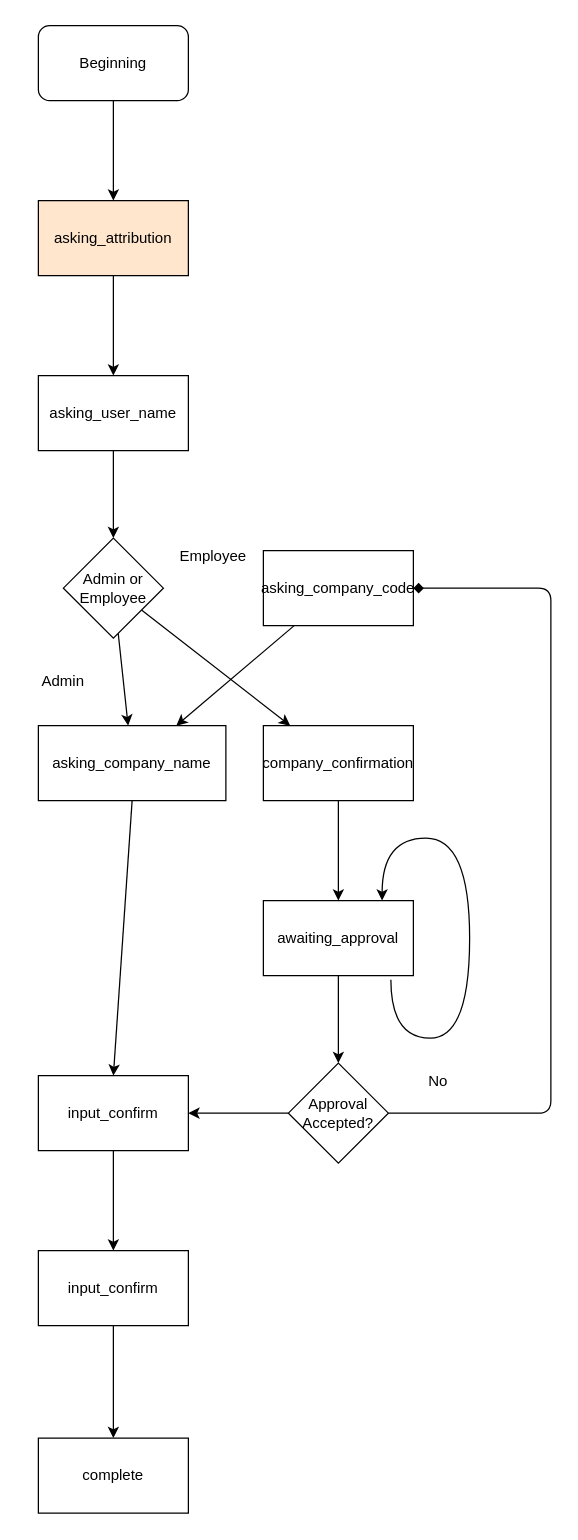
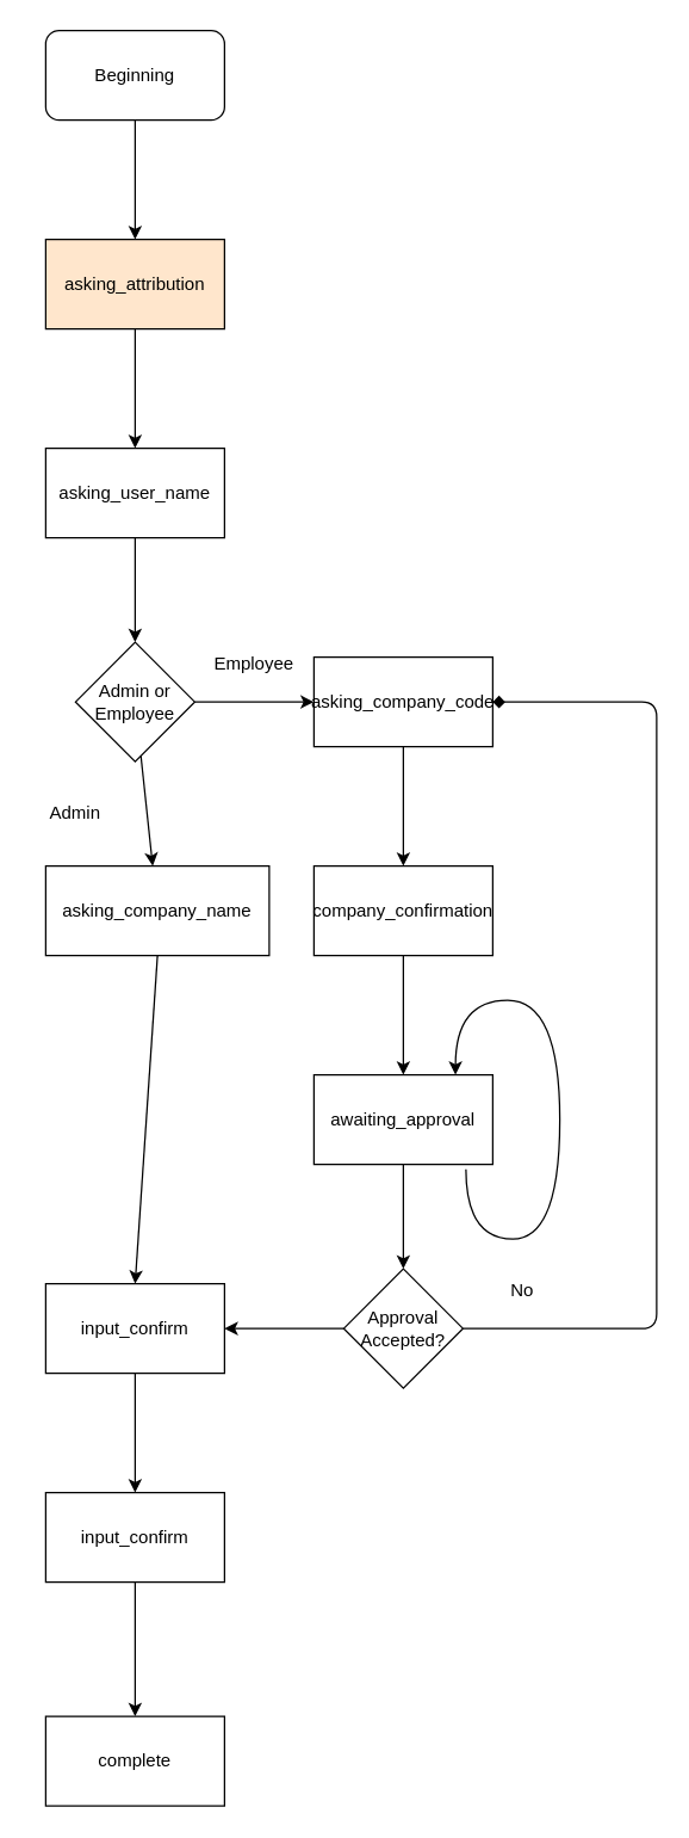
  <mxCell id="0" />
  <mxCell id="1" parent="0" />
  <mxCell id="2" style="edgeStyle=none;html=1;exitX=0.5;exitY=1;exitDx=0;exitDy=0;entryX=0.5;entryY=0;entryDx=0;entryDy=0;" parent="1" source="3" target="5" edge="1"><mxGeometry relative="1" as="geometry" /></mxCell>
  <mxCell id="3" value="Beginning" style="rounded=1;whiteSpace=wrap;html=1;" parent="1" vertex="1"><mxGeometry x="30" y="20" width="120" height="60" as="geometry" /></mxCell>
  <mxCell id="4" value="" style="edgeStyle=none;html=1;" parent="1" source="5" target="7" edge="1"><mxGeometry relative="1" as="geometry" /></mxCell>
  <mxCell id="5" value="asking_attribution" style="rounded=0;whiteSpace=wrap;html=1;fillColor=#ffe6cc;" parent="1" vertex="1"><mxGeometry x="30" y="160" width="120" height="60" as="geometry" /></mxCell>
  <mxCell id="6" value="" style="edgeStyle=none;html=1;" parent="1" source="7" target="10" edge="1"><mxGeometry relative="1" as="geometry" /></mxCell>
  <mxCell id="7" value="asking_user_name" style="rounded=0;whiteSpace=wrap;html=1;" parent="1" vertex="1"><mxGeometry x="30" y="300" width="120" height="60" as="geometry" /></mxCell>
  <mxCell id="8" value="" style="edgeStyle=none;html=1;" parent="1" source="10" target="12" edge="1"><mxGeometry relative="1" as="geometry" /></mxCell>
- <mxCell id="9" value="" style="edgeStyle=none;html=1;" parent="1" source="10" target="18" edge="1"><mxGeometry relative="1" as="geometry" /></mxCell>
+ <mxCell id="9" value="" style="edgeStyle=none;html=1;" parent="1" source="10" target="14" edge="1"><mxGeometry relative="1" as="geometry" /></mxCell>
  <mxCell id="10" value="Admin or Employee" style="rhombus;whiteSpace=wrap;html=1;rounded=0;" parent="1" vertex="1"><mxGeometry x="50" y="430" width="80" height="80" as="geometry" /></mxCell>
  <mxCell id="11" style="edgeStyle=none;html=1;exitX=0.5;exitY=1;exitDx=0;exitDy=0;entryX=0.5;entryY=0;entryDx=0;entryDy=0;" edge="1" parent="1" source="12" target="26"><mxGeometry relative="1" as="geometry" /></mxCell>
  <mxCell id="12" value="asking_company_name" style="rounded=0;whiteSpace=wrap;html=1;" parent="1" vertex="1"><mxGeometry x="30" y="580" width="150" height="60" as="geometry" /></mxCell>
- <mxCell id="13" value="" style="edgeStyle=none;html=1;" parent="1" source="14" target="12" edge="1"><mxGeometry relative="1" as="geometry" /></mxCell>
+ <mxCell id="13" value="" style="edgeStyle=none;html=1;" parent="1" source="14" target="18" edge="1"><mxGeometry relative="1" as="geometry" /></mxCell>
  <mxCell id="14" value="asking_company_code" style="rounded=0;whiteSpace=wrap;html=1;" parent="1" vertex="1"><mxGeometry x="210" y="440" width="120" height="60" as="geometry" /></mxCell>
  <mxCell id="15" value="Admin" style="text;strokeColor=none;align=center;fillColor=none;html=1;verticalAlign=middle;whiteSpace=wrap;rounded=0;" parent="1" vertex="1"><mxGeometry x="20" y="530" width="60" height="30" as="geometry" /></mxCell>
  <mxCell id="16" value="Employee" style="text;strokeColor=none;align=center;fillColor=none;html=1;verticalAlign=middle;whiteSpace=wrap;rounded=0;" parent="1" vertex="1"><mxGeometry x="140" y="430" width="60" height="30" as="geometry" /></mxCell>
  <mxCell id="17" value="" style="edgeStyle=none;html=1;" parent="1" source="18" target="21" edge="1"><mxGeometry relative="1" as="geometry" /></mxCell>
  <mxCell id="18" value="company_confirmation" style="whiteSpace=wrap;html=1;rounded=0;" parent="1" vertex="1"><mxGeometry x="210" y="580" width="120" height="60" as="geometry" /></mxCell>
  <mxCell id="19" value="" style="edgeStyle=none;html=1;" parent="1" source="21" target="24" edge="1"><mxGeometry relative="1" as="geometry" /></mxCell>
  <mxCell id="20" style="edgeStyle=orthogonalEdgeStyle;curved=1;html=1;exitX=0.85;exitY=1.056;exitDx=0;exitDy=0;elbow=vertical;exitPerimeter=0;" edge="1" parent="1" source="21"><mxGeometry relative="1" as="geometry"><mxPoint x="305" y="720" as="targetPoint" /><Array as="points"><mxPoint x="312" y="830" /><mxPoint x="375" y="830" /><mxPoint x="375" y="670" /><mxPoint x="305" y="670" /></Array></mxGeometry></mxCell>
  <mxCell id="21" value="awaiting_approval" style="whiteSpace=wrap;html=1;rounded=0;" parent="1" vertex="1"><mxGeometry x="210" y="720" width="120" height="60" as="geometry" /></mxCell>
  <mxCell id="22" value="" style="edgeStyle=none;html=1;" parent="1" source="24" target="26" edge="1"><mxGeometry relative="1" as="geometry" /></mxCell>
  <mxCell id="23" value="" style="edgeStyle=none;html=1;entryX=1;entryY=0.5;entryDx=0;entryDy=0;endArrow=diamond;" parent="1" source="24" target="14" edge="1"><mxGeometry relative="1" as="geometry"><mxPoint x="440" y="470" as="targetPoint" /><Array as="points"><mxPoint x="440" y="890" /><mxPoint x="440" y="470" /></Array></mxGeometry></mxCell>
  <mxCell id="24" value="Approval Accepted?" style="rhombus;whiteSpace=wrap;html=1;rounded=0;" parent="1" vertex="1"><mxGeometry x="230" y="850" width="80" height="80" as="geometry" /></mxCell>
  <mxCell id="25" value="" style="edgeStyle=orthogonalEdgeStyle;curved=1;html=1;elbow=vertical;" edge="1" parent="1" source="26" target="30"><mxGeometry relative="1" as="geometry" /></mxCell>
  <mxCell id="26" value="input_confirm" style="whiteSpace=wrap;html=1;rounded=0;" parent="1" vertex="1"><mxGeometry x="30" y="860" width="120" height="60" as="geometry" /></mxCell>
  <mxCell id="27" value="No" style="text;strokeColor=none;align=center;fillColor=none;html=1;verticalAlign=middle;whiteSpace=wrap;rounded=0;" parent="1" vertex="1"><mxGeometry x="320" y="850" width="60" height="30" as="geometry" /></mxCell>
  <mxCell id="28" value="complete" style="whiteSpace=wrap;html=1;rounded=0;" parent="1" vertex="1"><mxGeometry x="30" y="1150" width="120" height="60" as="geometry" /></mxCell>
  <mxCell id="29" value="" style="edgeStyle=orthogonalEdgeStyle;curved=1;html=1;elbow=vertical;" edge="1" parent="1" source="30" target="28"><mxGeometry relative="1" as="geometry" /></mxCell>
  <mxCell id="30" value="input_confirm" style="whiteSpace=wrap;html=1;rounded=0;" vertex="1" parent="1"><mxGeometry x="30" y="1000" width="120" height="60" as="geometry" /></mxCell>
